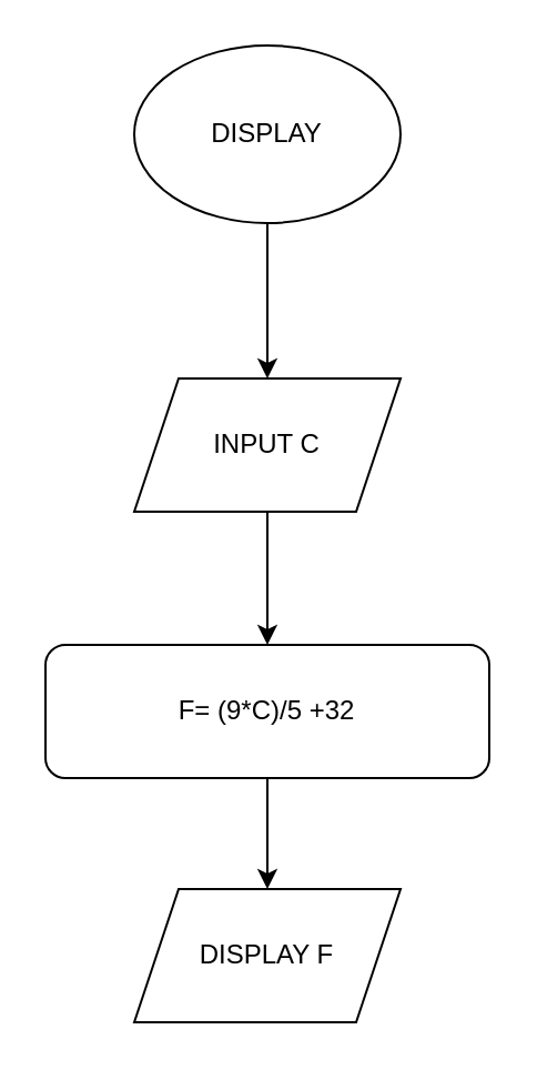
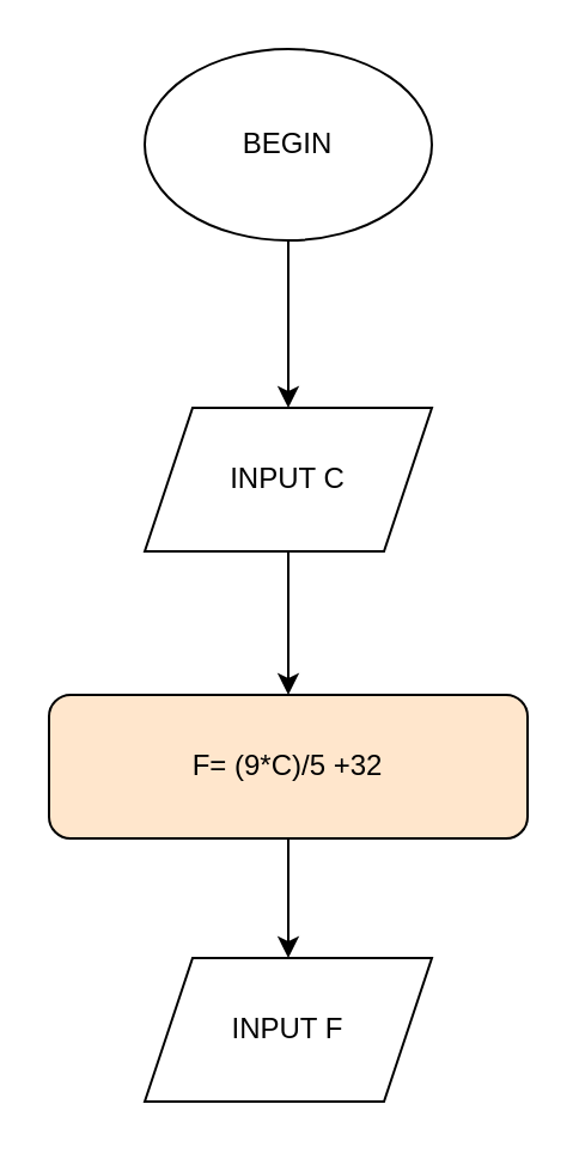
  <mxCell id="0" />
  <mxCell id="1" parent="0" />
  <mxCell id="2" style="edgeStyle=orthogonalEdgeStyle;rounded=0;orthogonalLoop=1;jettySize=auto;html=1;exitX=0.5;exitY=1;exitDx=0;exitDy=0;" edge="1" parent="1" source="3" target="5"><mxGeometry relative="1" as="geometry" /></mxCell>
- <mxCell id="3" value="DISPLAY" style="ellipse;whiteSpace=wrap;html=1;" vertex="1" parent="1"><mxGeometry x="60" y="20" width="120" height="80" as="geometry" /></mxCell>
+ <mxCell id="3" value="BEGIN" style="ellipse;whiteSpace=wrap;html=1;" vertex="1" parent="1"><mxGeometry x="60" y="20" width="120" height="80" as="geometry" /></mxCell>
  <mxCell id="4" style="edgeStyle=orthogonalEdgeStyle;rounded=0;orthogonalLoop=1;jettySize=auto;html=1;exitX=0.5;exitY=1;exitDx=0;exitDy=0;" edge="1" parent="1" source="5" target="7"><mxGeometry relative="1" as="geometry" /></mxCell>
  <mxCell id="5" value="INPUT C" style="shape=parallelogram;perimeter=parallelogramPerimeter;whiteSpace=wrap;html=1;fixedSize=1;" vertex="1" parent="1"><mxGeometry x="60" y="170" width="120" height="60" as="geometry" /></mxCell>
  <mxCell id="6" style="edgeStyle=orthogonalEdgeStyle;rounded=0;orthogonalLoop=1;jettySize=auto;html=1;exitX=0.5;exitY=1;exitDx=0;exitDy=0;entryX=0.5;entryY=0;entryDx=0;entryDy=0;" edge="1" parent="1" source="7" target="8"><mxGeometry relative="1" as="geometry" /></mxCell>
- <mxCell id="7" value="F= (9*C)/5 +32" style="rounded=1;whiteSpace=wrap;html=1;" vertex="1" parent="1"><mxGeometry x="20" y="290" width="200" height="60" as="geometry" /></mxCell>
- <mxCell id="8" value="DISPLAY F" style="shape=parallelogram;perimeter=parallelogramPerimeter;whiteSpace=wrap;html=1;fixedSize=1;" vertex="1" parent="1"><mxGeometry x="60" y="400" width="120" height="60" as="geometry" /></mxCell>
+ <mxCell id="7" value="F= (9*C)/5 +32" style="rounded=1;whiteSpace=wrap;html=1;fillColor=#ffe6cc;" vertex="1" parent="1"><mxGeometry x="20" y="290" width="200" height="60" as="geometry" /></mxCell>
+ <mxCell id="8" value="INPUT F" style="shape=parallelogram;perimeter=parallelogramPerimeter;whiteSpace=wrap;html=1;fixedSize=1;" vertex="1" parent="1"><mxGeometry x="60" y="400" width="120" height="60" as="geometry" /></mxCell>
